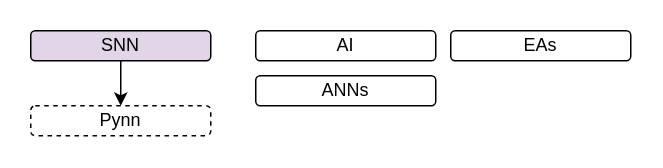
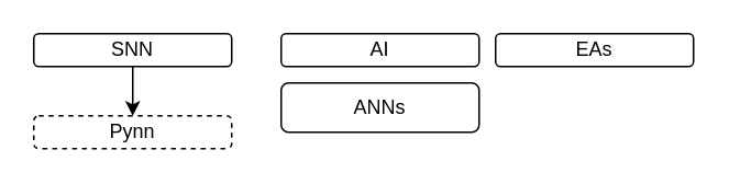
  <mxCell id="0" />
  <mxCell id="1" parent="0" />
  <mxCell id="2" value="" style="edgeStyle=orthogonalEdgeStyle;rounded=0;orthogonalLoop=1;jettySize=auto;html=1;" parent="1" source="3" target="4" edge="1"><mxGeometry relative="1" as="geometry" /></mxCell>
- <mxCell id="3" value="SNN" style="rounded=1;whiteSpace=wrap;html=1;fillColor=#e1d5e7;" parent="1" vertex="1"><mxGeometry x="20" y="20" width="120" height="20" as="geometry" /></mxCell>
+ <mxCell id="3" value="SNN" style="rounded=1;whiteSpace=wrap;html=1;" parent="1" vertex="1"><mxGeometry x="20" y="20" width="120" height="20" as="geometry" /></mxCell>
  <mxCell id="4" value="Pynn" style="rounded=1;whiteSpace=wrap;html=1;dashed=1;" parent="1" vertex="1"><mxGeometry x="20" y="70" width="120" height="20" as="geometry" /></mxCell>
  <mxCell id="5" value="AI" style="rounded=1;whiteSpace=wrap;html=1;" parent="1" vertex="1"><mxGeometry x="170" y="20" width="120" height="20" as="geometry" /></mxCell>
  <mxCell id="6" value="EAs" style="rounded=1;whiteSpace=wrap;html=1;" parent="1" vertex="1"><mxGeometry x="300" y="20" width="120" height="20" as="geometry" /></mxCell>
- <mxCell id="7" value="ANNs" style="rounded=1;whiteSpace=wrap;html=1;" parent="1" vertex="1"><mxGeometry x="170" y="50" width="120" height="20" as="geometry" /></mxCell>
+ <mxCell id="7" value="ANNs" style="rounded=1;whiteSpace=wrap;html=1;" parent="1" vertex="1"><mxGeometry x="170" y="50" width="120" height="30" as="geometry" /></mxCell>
